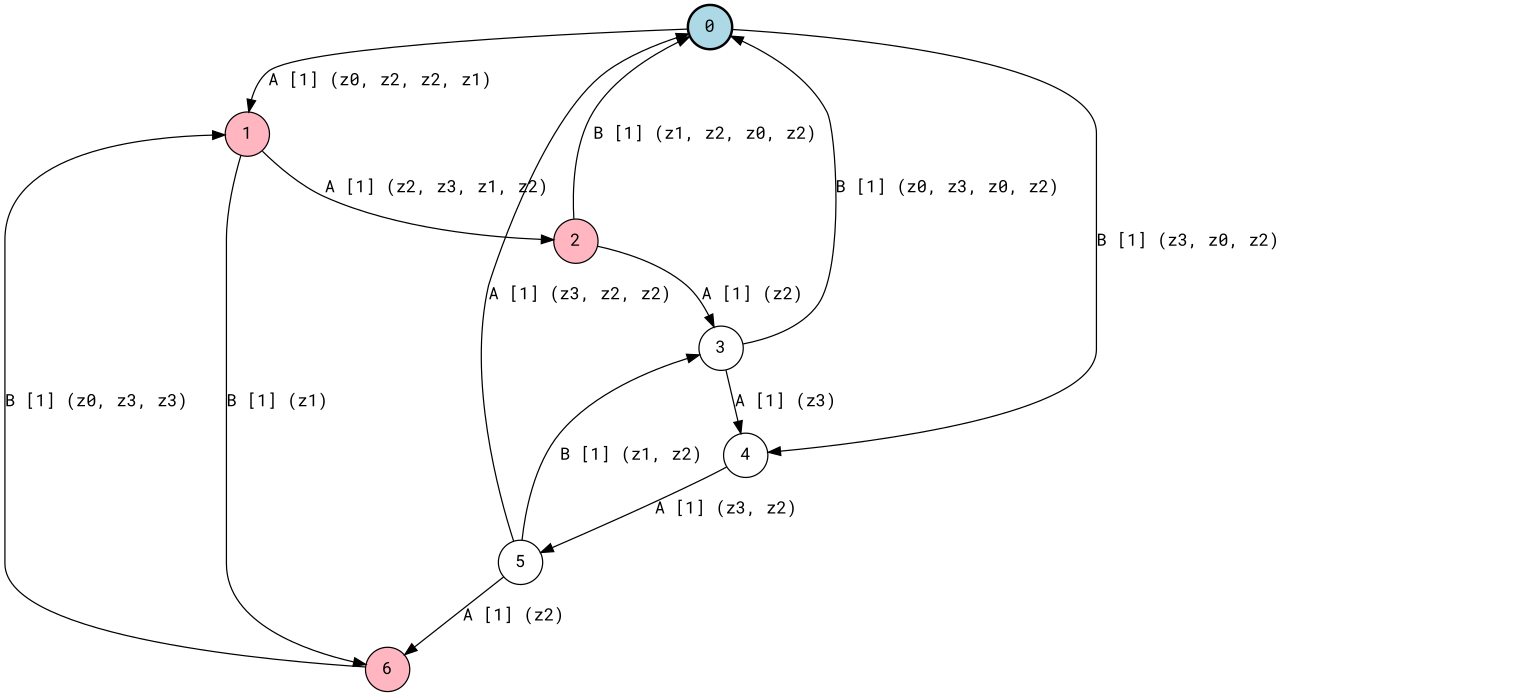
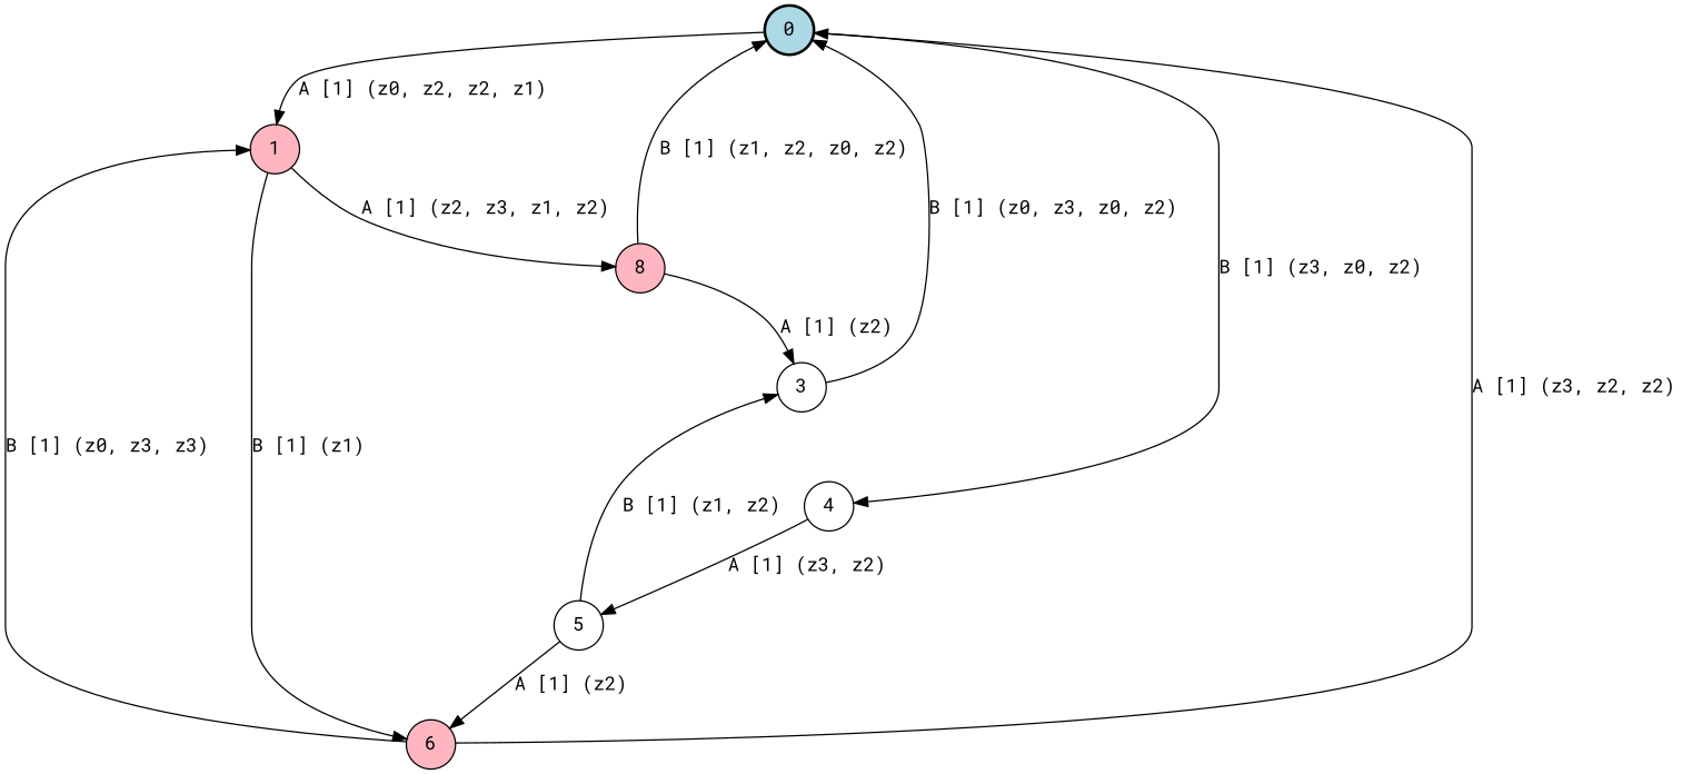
  digraph {
    fontname="Roboto Mono"
    node [fillcolor=lightpink fontname="Roboto Mono" shape=circle style=filled]
    edge [fontname="Roboto Mono"]
    0 [fillcolor=lightblue style="bold,filled"]
    1
    4 [fillcolor=white]
-   2
+   2 [label=8]
    6
    5 [fillcolor=white]
    3 [fillcolor=white]
    0 -> 1 [label="A [1] (z0, z2, z2, z1) "]
    0 -> 4 [label="B [1] (z3, z0, z2) "]
    1 -> 2 [label="A [1] (z2, z3, z1, z2) "]
    1 -> 6 [label="B [1] (z1) "]
    4 -> 5 [label="A [1] (z3, z2) "]
    2 -> 0 [label="B [1] (z1, z2, z0, z2) "]
    2 -> 3 [label="A [1] (z2) "]
-   5 -> 0 [label="A [1] (z3, z2, z2) "]
+   6 -> 0 [label="A [1] (z3, z2, z2) "]
    6 -> 1 [label="B [1] (z0, z3, z3) "]
    5 -> 6 [label="A [1] (z2) "]
    5 -> 3 [label="B [1] (z1, z2) "]
    3 -> 0 [label="B [1] (z0, z3, z0, z2) "]
-   3 -> 4 [label="A [1] (z3) "]
  }
